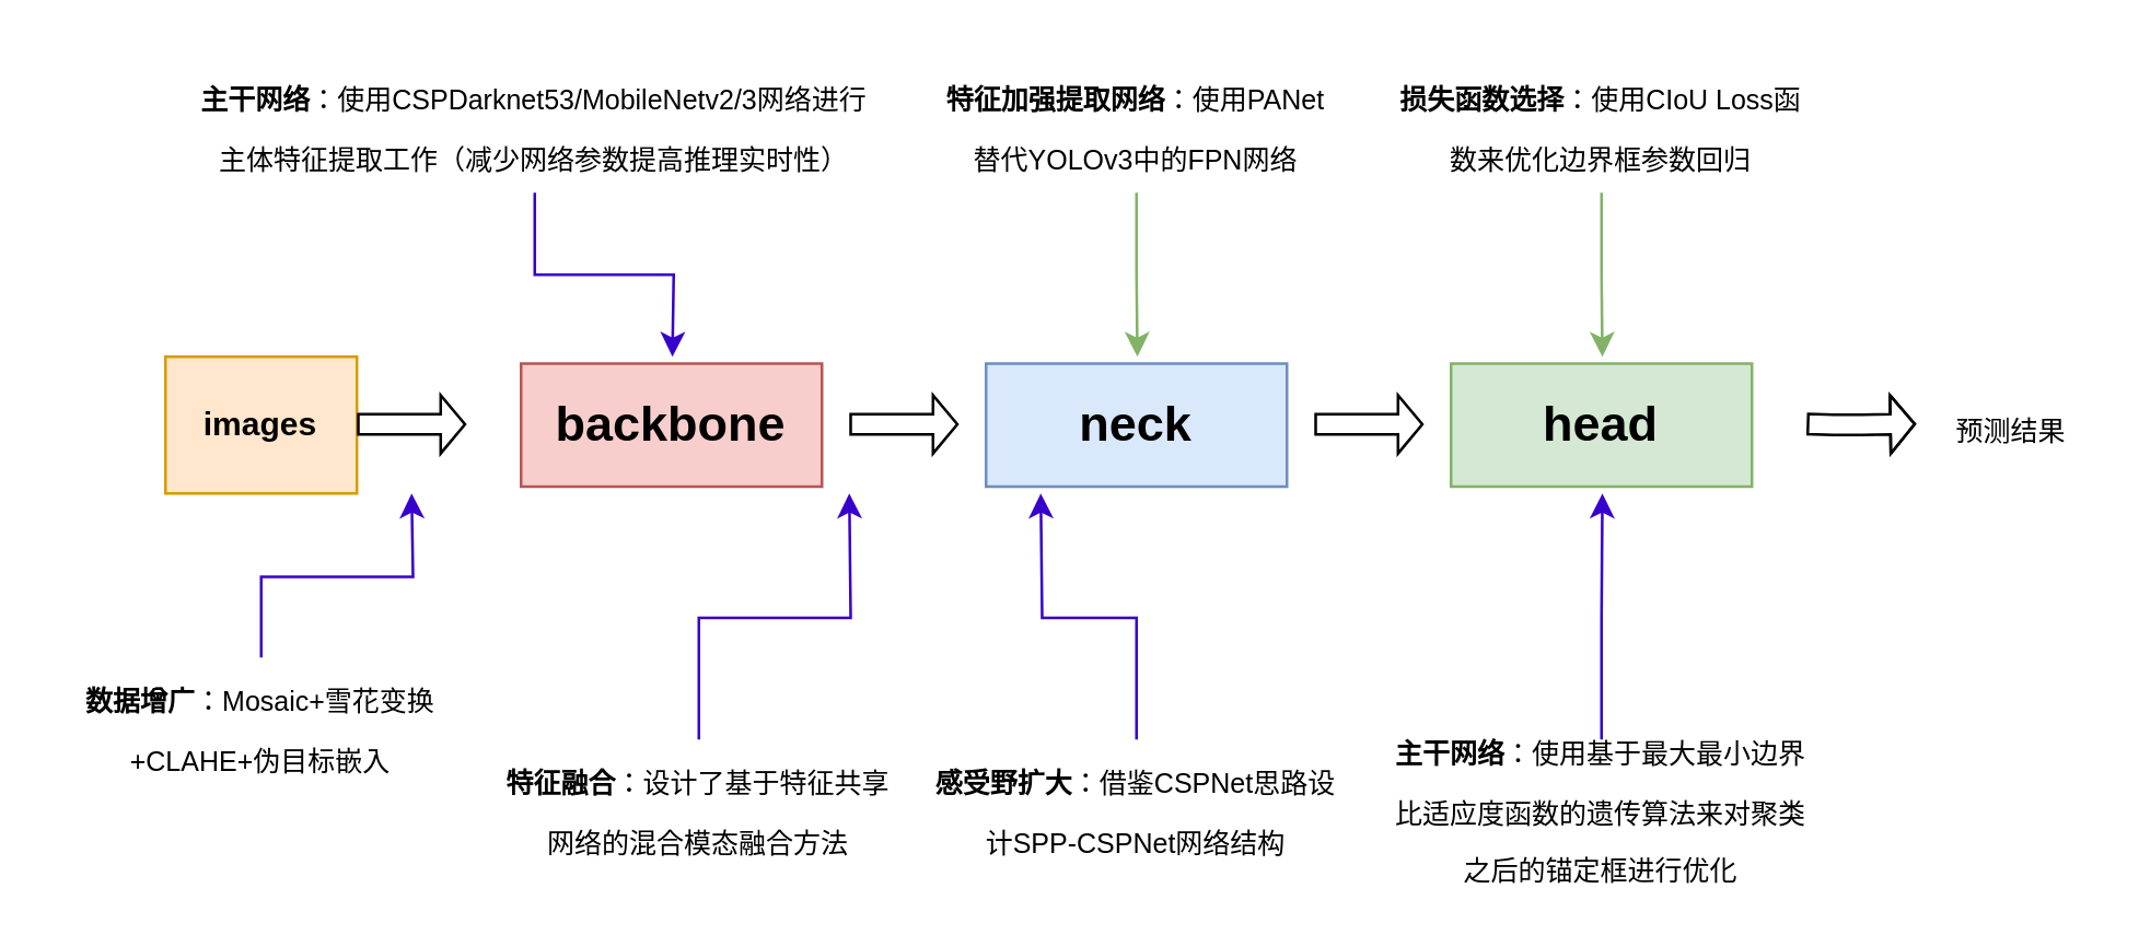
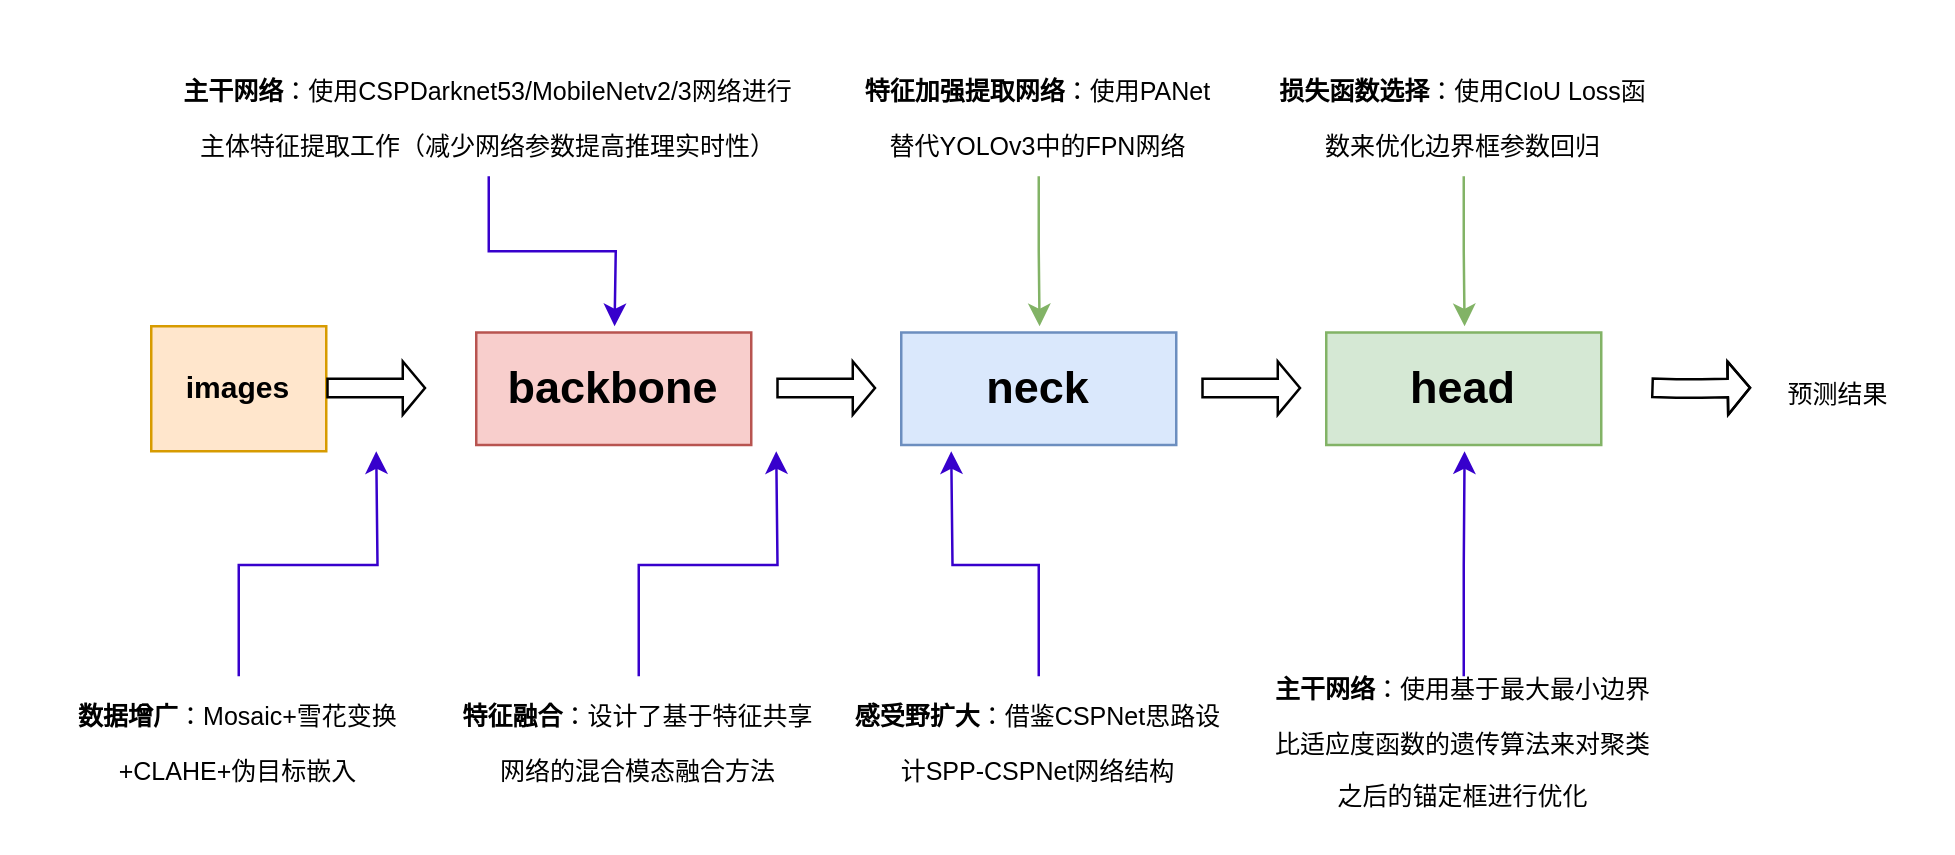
  <mxCell id="0" />
  <mxCell id="1" parent="0" />
  <mxCell id="2" value="&lt;b&gt;&lt;font style=&quot;font-size: 18px&quot;&gt;backbone&lt;/font&gt;&lt;/b&gt;" style="rounded=0;whiteSpace=wrap;html=1;fillColor=#f8cecc;strokeColor=#b85450;" parent="1" vertex="1"><mxGeometry x="190" y="132.5" width="110" height="45" as="geometry" /></mxCell>
  <mxCell id="3" value="&lt;b&gt;images&lt;/b&gt;" style="whiteSpace=wrap;html=1;aspect=fixed;fillColor=#ffe6cc;strokeColor=#d79b00;" parent="1" vertex="1"><mxGeometry x="60" y="130" width="70" height="50" as="geometry" /></mxCell>
  <mxCell id="4" value="&lt;b&gt;&lt;font style=&quot;font-size: 18px&quot;&gt;neck&lt;/font&gt;&lt;/b&gt;" style="rounded=0;whiteSpace=wrap;html=1;fillColor=#dae8fc;strokeColor=#6c8ebf;" parent="1" vertex="1"><mxGeometry x="360" y="132.5" width="110" height="45" as="geometry" /></mxCell>
  <mxCell id="5" value="&lt;b&gt;&lt;font style=&quot;font-size: 18px&quot;&gt;head&lt;/font&gt;&lt;/b&gt;" style="rounded=0;whiteSpace=wrap;html=1;fillColor=#d5e8d4;strokeColor=#82b366;" parent="1" vertex="1"><mxGeometry x="530" y="132.5" width="110" height="45" as="geometry" /></mxCell>
  <mxCell id="6" value="" style="shape=flexArrow;endArrow=classic;html=1;rounded=0;fontSize=14;width=7.429;endSize=2.629;endWidth=12.898;" parent="1" edge="1"><mxGeometry width="50" height="50" relative="1" as="geometry"><mxPoint x="130" y="154.71" as="sourcePoint" /><mxPoint x="170" y="154.71" as="targetPoint" /></mxGeometry></mxCell>
  <mxCell id="7" value="" style="shape=flexArrow;endArrow=classic;html=1;rounded=0;fontSize=14;width=7.429;endSize=2.629;endWidth=12.898;" parent="1" edge="1"><mxGeometry width="50" height="50" relative="1" as="geometry"><mxPoint x="310" y="154.71" as="sourcePoint" /><mxPoint x="350" y="154.71" as="targetPoint" /></mxGeometry></mxCell>
  <mxCell id="8" value="" style="shape=flexArrow;endArrow=classic;html=1;rounded=0;fontSize=14;width=7.429;endSize=2.629;endWidth=12.898;" parent="1" edge="1"><mxGeometry width="50" height="50" relative="1" as="geometry"><mxPoint x="480" y="154.71" as="sourcePoint" /><mxPoint x="520" y="154.71" as="targetPoint" /></mxGeometry></mxCell>
  <mxCell id="9" style="edgeStyle=orthogonalEdgeStyle;rounded=0;orthogonalLoop=1;jettySize=auto;html=1;exitX=0.5;exitY=0;exitDx=0;exitDy=0;fontSize=10;strokeColor=#3700CC;fillColor=#6a00ff;" parent="1" source="10" edge="1"><mxGeometry relative="1" as="geometry"><mxPoint x="150" y="180" as="targetPoint" /></mxGeometry></mxCell>
- <mxCell id="10" value="&lt;font style=&quot;font-size: 10px&quot;&gt;&lt;b&gt;数据增广&lt;/b&gt;：Mosaic+雪花变换+CLAHE+伪目标嵌入&lt;/font&gt;" style="text;html=1;strokeColor=none;fillColor=none;align=center;verticalAlign=middle;whiteSpace=wrap;rounded=0;fontSize=18;" parent="1" vertex="1"><mxGeometry x="20" y="240" width="150" height="50" as="geometry" /></mxCell>
+ <mxCell id="10" value="&lt;font style=&quot;font-size: 10px&quot;&gt;&lt;b&gt;数据增广&lt;/b&gt;：Mosaic+雪花变换+CLAHE+伪目标嵌入&lt;/font&gt;" style="text;html=1;strokeColor=none;fillColor=none;align=center;verticalAlign=middle;whiteSpace=wrap;rounded=0;fontSize=18;" parent="1" vertex="1"><mxGeometry x="20" y="270" width="150" height="50" as="geometry" /></mxCell>
  <mxCell id="11" style="edgeStyle=orthogonalEdgeStyle;rounded=0;orthogonalLoop=1;jettySize=auto;html=1;exitX=0.5;exitY=0;exitDx=0;exitDy=0;fontSize=10;strokeColor=#3700CC;fillColor=#6a00ff;" parent="1" source="12" edge="1"><mxGeometry relative="1" as="geometry"><mxPoint x="310" y="180" as="targetPoint" /></mxGeometry></mxCell>
  <mxCell id="12" value="&lt;span style=&quot;font-size: 10px&quot;&gt;&lt;b&gt;特征融合&lt;/b&gt;：设计了基于特征共享网络的混合模态融合方法&lt;/span&gt;" style="text;html=1;strokeColor=none;fillColor=none;align=center;verticalAlign=middle;whiteSpace=wrap;rounded=0;fontSize=18;" parent="1" vertex="1"><mxGeometry x="180" y="270" width="150" height="50" as="geometry" /></mxCell>
  <mxCell id="13" style="edgeStyle=orthogonalEdgeStyle;rounded=0;orthogonalLoop=1;jettySize=auto;html=1;exitX=0.5;exitY=0;exitDx=0;exitDy=0;fontSize=10;strokeColor=#3700CC;fillColor=#6a00ff;" parent="1" source="14" edge="1"><mxGeometry relative="1" as="geometry"><mxPoint x="380" y="180" as="targetPoint" /></mxGeometry></mxCell>
  <mxCell id="14" value="&lt;span style=&quot;font-size: 10px&quot;&gt;&lt;b&gt;感受野扩大&lt;/b&gt;：借鉴CSPNet思路设计SPP-CSPNet网络结构&lt;/span&gt;" style="text;html=1;strokeColor=none;fillColor=none;align=center;verticalAlign=middle;whiteSpace=wrap;rounded=0;fontSize=18;" parent="1" vertex="1"><mxGeometry x="340" y="270" width="150" height="50" as="geometry" /></mxCell>
  <mxCell id="15" style="edgeStyle=orthogonalEdgeStyle;rounded=0;orthogonalLoop=1;jettySize=auto;html=1;exitX=0.5;exitY=0;exitDx=0;exitDy=0;fontSize=10;strokeColor=#3700CC;fillColor=#6a00ff;" parent="1" source="16" edge="1"><mxGeometry relative="1" as="geometry"><mxPoint x="585.333" y="180" as="targetPoint" /></mxGeometry></mxCell>
  <mxCell id="16" value="&lt;span style=&quot;font-size: 10px&quot;&gt;&lt;b&gt;主干网络&lt;/b&gt;：使用基于最大最小边界比适应度函数的遗传算法来对聚类之后的锚定框进行优化&lt;/span&gt;" style="text;html=1;strokeColor=none;fillColor=none;align=center;verticalAlign=middle;whiteSpace=wrap;rounded=0;fontSize=18;" parent="1" vertex="1"><mxGeometry x="505" y="270" width="160" height="50" as="geometry" /></mxCell>
  <mxCell id="17" style="edgeStyle=orthogonalEdgeStyle;rounded=0;orthogonalLoop=1;jettySize=auto;html=1;exitX=0.5;exitY=1;exitDx=0;exitDy=0;fontSize=10;fillColor=#6a00ff;strokeColor=#3700CC;" parent="1" source="18" edge="1"><mxGeometry relative="1" as="geometry"><mxPoint x="245.333" y="130" as="targetPoint" /></mxGeometry></mxCell>
  <mxCell id="18" value="&lt;span style=&quot;font-size: 10px&quot;&gt;&lt;b&gt;主干网络&lt;/b&gt;：使用CSPDarknet53/MobileNetv2/3网络进行主体特征提取工作（减少网络参数提高推理实时性）&lt;/span&gt;" style="text;html=1;align=center;verticalAlign=middle;whiteSpace=wrap;rounded=0;fontSize=18;" parent="1" vertex="1"><mxGeometry x="70" y="20" width="250" height="50" as="geometry" /></mxCell>
  <mxCell id="19" style="edgeStyle=orthogonalEdgeStyle;rounded=0;orthogonalLoop=1;jettySize=auto;html=1;exitX=0.5;exitY=1;exitDx=0;exitDy=0;fontSize=10;fillColor=#d5e8d4;strokeColor=#82b366;" parent="1" source="20" edge="1"><mxGeometry relative="1" as="geometry"><mxPoint x="415.333" y="130" as="targetPoint" /></mxGeometry></mxCell>
  <mxCell id="20" value="&lt;span style=&quot;font-size: 10px&quot;&gt;&lt;b&gt;特征加强提取网络&lt;/b&gt;：使用PANet替代YOLOv3中的FPN网络&lt;/span&gt;" style="text;html=1;align=center;verticalAlign=middle;whiteSpace=wrap;rounded=0;fontSize=18;" parent="1" vertex="1"><mxGeometry x="340" y="20" width="150" height="50" as="geometry" /></mxCell>
  <mxCell id="21" style="edgeStyle=orthogonalEdgeStyle;rounded=0;orthogonalLoop=1;jettySize=auto;html=1;exitX=0.5;exitY=1;exitDx=0;exitDy=0;fontSize=10;fillColor=#d5e8d4;strokeColor=#82b366;" parent="1" source="22" edge="1"><mxGeometry relative="1" as="geometry"><mxPoint x="585.333" y="130" as="targetPoint" /></mxGeometry></mxCell>
  <mxCell id="22" value="&lt;span style=&quot;font-size: 10px&quot;&gt;&lt;b&gt;损失函数选择&lt;/b&gt;：使用CIoU Loss函数来优化边界框参数回归&lt;/span&gt;" style="text;html=1;align=center;verticalAlign=middle;whiteSpace=wrap;rounded=0;fontSize=18;" parent="1" vertex="1"><mxGeometry x="510" y="20" width="150" height="50" as="geometry" /></mxCell>
  <mxCell id="23" value="" style="shape=flexArrow;endArrow=classic;html=1;rounded=0;fontSize=14;width=7.429;endSize=2.629;endWidth=12.898;" parent="1" edge="1"><mxGeometry width="50" height="50" relative="1" as="geometry"><mxPoint x="660" y="154.58" as="sourcePoint" /><mxPoint x="700" y="154.58" as="targetPoint" /><Array as="points"><mxPoint x="670" y="154.87" /><mxPoint x="680" y="154.87" /></Array></mxGeometry></mxCell>
  <mxCell id="24" value="&lt;span style=&quot;font-size: 10px&quot;&gt;预测结果&lt;/span&gt;" style="text;html=1;strokeColor=none;fillColor=none;align=center;verticalAlign=middle;whiteSpace=wrap;rounded=0;fontSize=18;" parent="1" vertex="1"><mxGeometry x="710" y="142.5" width="50" height="25" as="geometry" /></mxCell>
